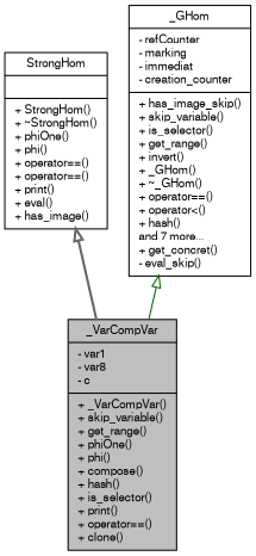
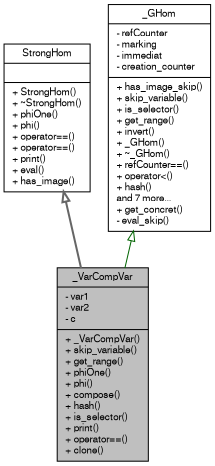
  digraph {
    node [color=black fillcolor=white fontname=FreeSans fontsize=10 shape=record style=filled]
    edge [arrowtail=onormal dir=back fontname=FreeSans fontsize=10 labelfontname=FreeSans labelfontsize=10]
-   n1 [fillcolor=grey75 fontcolor=black height=0.2 label="{_VarCompVar\n|- var1\l- var8\l- c\l|+ _VarCompVar()\l+ skip_variable()\l+ get_range()\l+ phiOne()\l+ phi()\l+ compose()\l+ hash()\l+ is_selector()\l+ print()\l+ operator==()\l+ clone()\l}" width=0.4]
+   n1 [fillcolor=grey75 fontcolor=black height=0.2 label="{_VarCompVar\n|- var1\l- var2\l- c\l|+ _VarCompVar()\l+ skip_variable()\l+ get_range()\l+ phiOne()\l+ phi()\l+ compose()\l+ hash()\l+ is_selector()\l+ print()\l+ operator==()\l+ clone()\l}" width=0.4]
    n2 [height=0.2 label="{StrongHom\n||+ StrongHom()\l+ ~StrongHom()\l+ phiOne()\l+ phi()\l+ operator==()\l+ operator==()\l+ print()\l+ eval()\l+ has_image()\l}" width=0.4]
-   n3 [height=0.2 label="{_GHom\n|- refCounter\l- marking\l- immediat\l- creation_counter\l|+ has_image_skip()\l+ skip_variable()\l+ is_selector()\l+ get_range()\l+ invert()\l+ _GHom()\l+ ~_GHom()\l+ operator==()\l+ operator\<()\l+ hash()\land 7 more...\l+ get_concret()\l- eval_skip()\l}" width=0.4]
+   n3 [height=0.2 label="{_GHom\n|- refCounter\l- marking\l- immediat\l- creation_counter\l|+ has_image_skip()\l+ skip_variable()\l+ is_selector()\l+ get_range()\l+ invert()\l+ _GHom()\l+ ~_GHom()\l+ refCounter==()\l+ operator\<()\l+ hash()\land 7 more...\l+ get_concret()\l- eval_skip()\l}" width=0.4]
    n2 -> n1 [color=gray40 style=bold]
    n3 -> n1 [color=darkgreen style=solid]
  }
